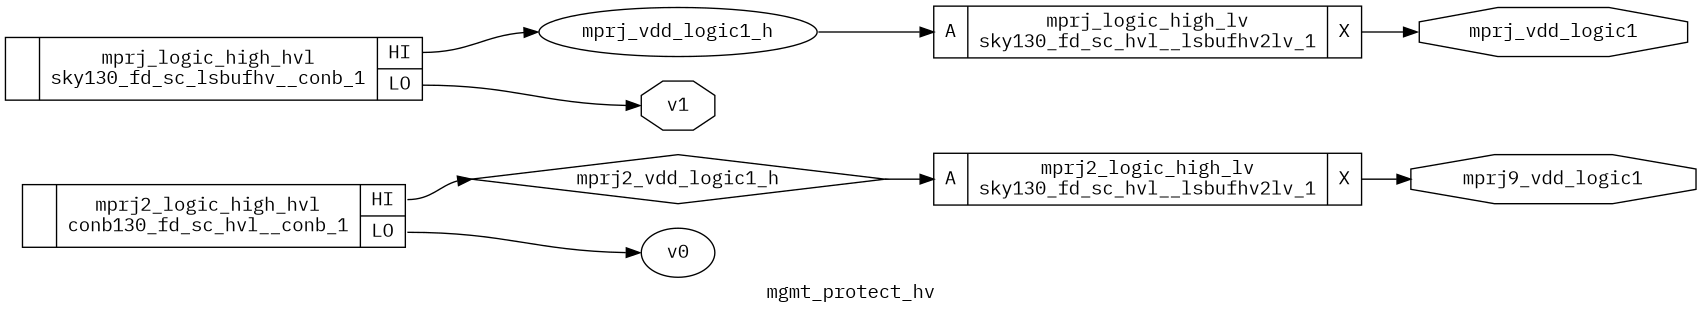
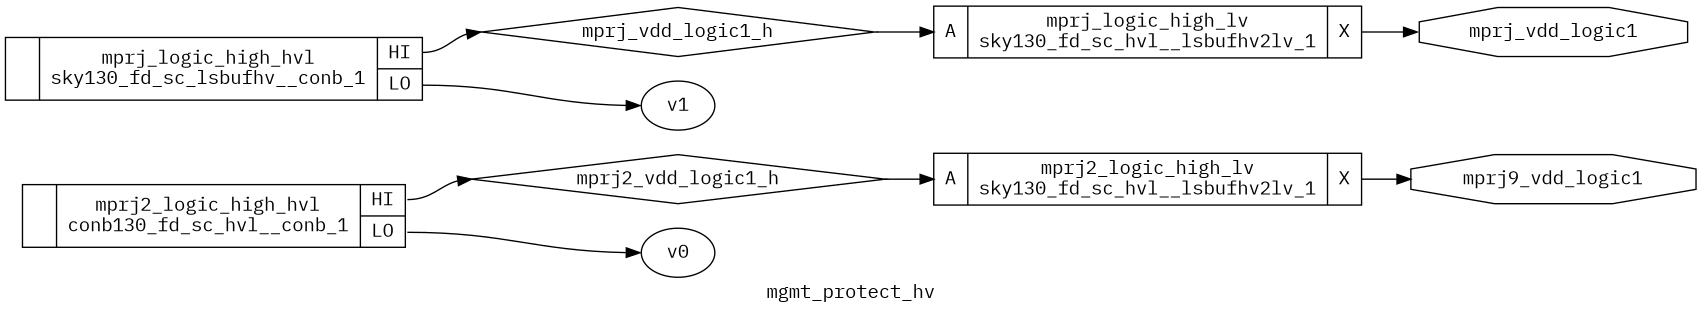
  digraph {
    fontname="IBM Plex Mono"
    label=mgmt_protect_hv
    rankdir=LR
    remincross=true
    node [fontname="IBM Plex Mono" shape=record]
    edge [color=black fontname="IBM Plex Mono" headport=w tailport=e]
    n1 [color=black fontcolor=black label=mprj2_vdd_logic1_h shape=diamond]
    n2 [label="{{<p5> A}|mprj2_logic_high_lv\nsky130_fd_sc_hvl__lsbufhv2lv_1|{<p6> X}}"]
    n3 [color=black fontcolor=black label=mprj9_vdd_logic1 shape=octagon]
-   n4 [color=black fontcolor=black label=mprj_vdd_logic1_h shape=ellipse]
+   n4 [color=black fontcolor=black label=mprj_vdd_logic1_h shape=diamond]
    n5 [label="{{<p5> A}|mprj_logic_high_lv\nsky130_fd_sc_hvl__lsbufhv2lv_1|{<p6> X}}"]
    n6 [color=black fontcolor=black label=mprj_vdd_logic1 shape=octagon]
    n7 [label="{{}|mprj2_logic_high_hvl\nconb130_fd_sc_hvl__conb_1|{<p9> HI|<p10> LO}}"]
    v0 [shape=""]
    n9 [label="{{}|mprj_logic_high_hvl\nsky130_fd_sc_lsbufhv__conb_1|{<p9> HI|<p10> LO}}"]
-   v1 [shape=octagon]
+   v1 [shape=""]
    n1 -> n2 [headport="p5:w"]
    n2 -> n3 [tailport="p6:e"]
    n4 -> n5 [headport="p5:w"]
    n5 -> n6 [tailport="p6:e"]
    n7 -> n1 [tailport="p9:e"]
    n7 -> v0 [tailport="p10:e"]
    n9 -> n4 [tailport="p9:e"]
    n9 -> v1 [tailport="p10:e"]
  }
